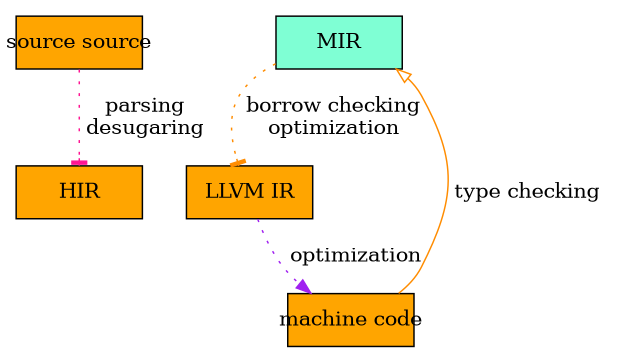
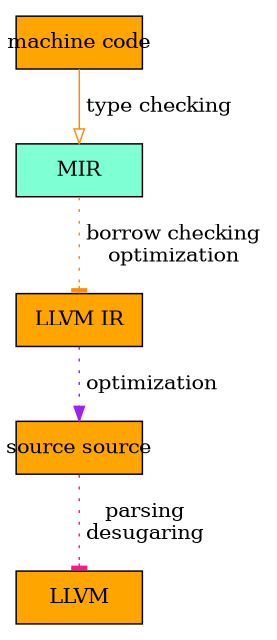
  digraph {
    node [fillcolor=orange fixedsize=true shape=box style=filled]
    edge [arrowhead=tee color=darkorange style=dotted]
    n1 [label="source source" width=1.2]
-   n2 [label=HIR width=1.2]
+   n2 [label=LLVM width=1.2]
    n3 [fillcolor=aquamarine label=MIR width=1.2]
    n4 [label="LLVM IR" width=1.2]
    n5 [label="machine code" width=1.2]
    n1 -> n2 [color=deeppink label=" parsing\n desugaring"]
    n3 -> n4 [label=" borrow checking\n optimization"]
-   n4 -> n5 [arrowhead=normal color=purple label=" optimization"]
+   n4 -> n1 [arrowhead=normal color=purple label=" optimization"]
    n5 -> n3 [arrowhead=onormal label=" type checking" style=solid]
  }
